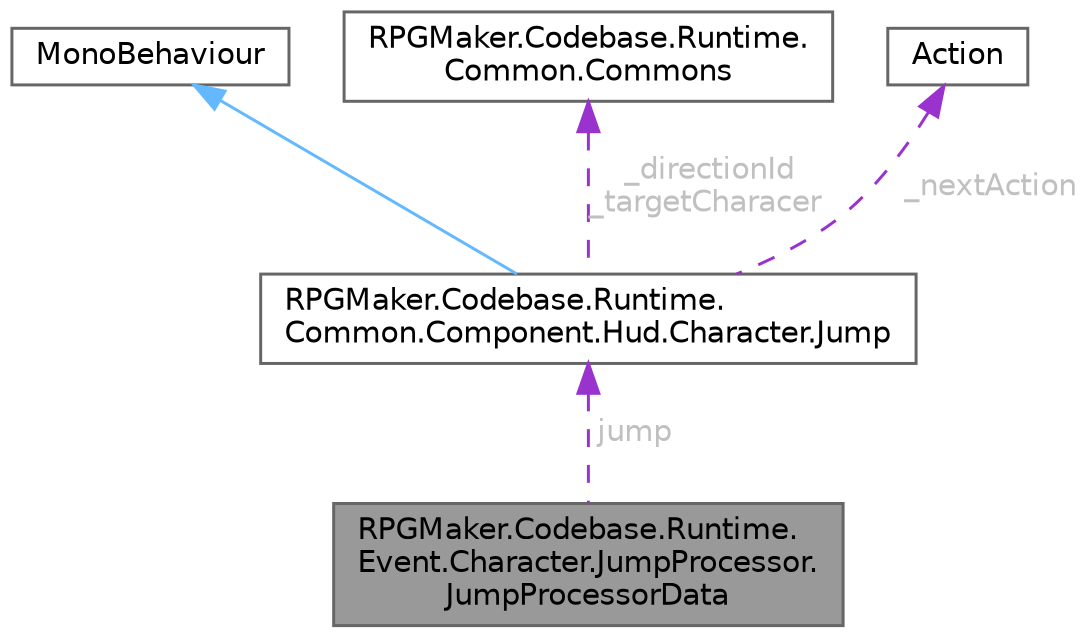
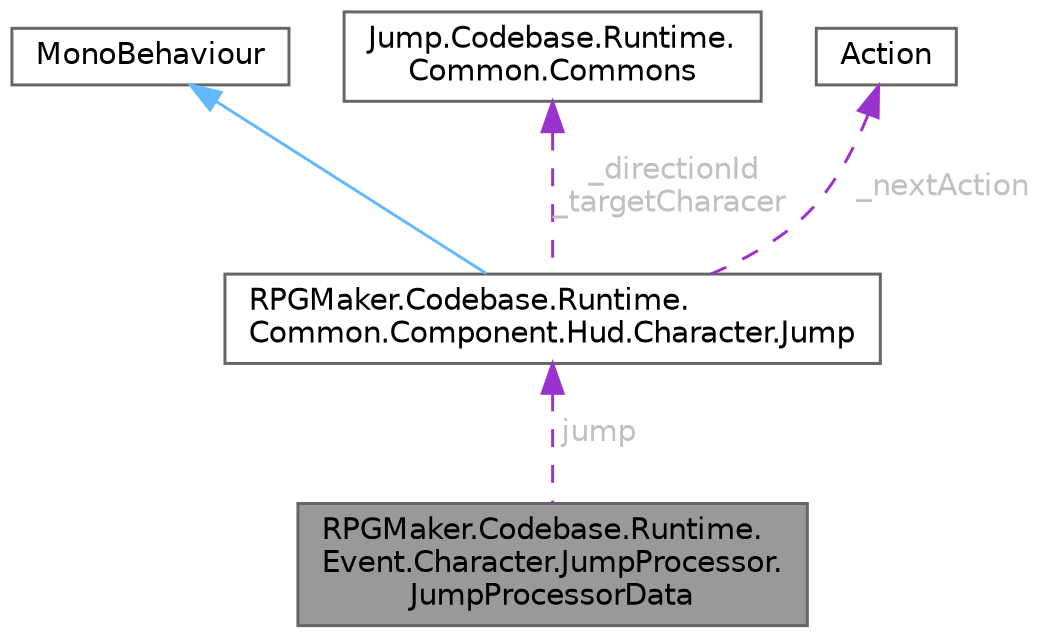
  digraph {
    node [color=gray40 fillcolor=white fontname=Helvetica fontsize=10 shape=box style=filled]
    edge [color=darkorchid3 dir=back fontcolor=grey fontname=Helvetica fontsize=10 labelfontname=Helvetica labelfontsize=10 style=dashed]
    n1 [fillcolor=grey60 fontcolor=black height=0.2 label="RPGMaker.Codebase.Runtime.\lEvent.Character.JumpProcessor.\lJumpProcessorData" width=0.4]
    n2 [height=0.2 label="RPGMaker.Codebase.Runtime.\lCommon.Component.Hud.Character.Jump" width=0.4]
    n3 [height=0.2 label=MonoBehaviour width=0.4]
-   n4 [height=0.2 label="RPGMaker.Codebase.Runtime.\lCommon.Commons" width=0.4]
+   n4 [height=0.2 label="Jump.Codebase.Runtime.\lCommon.Commons" width=0.4]
    n5 [height=0.2 label=Action width=0.4]
    n2 -> n1 [label=" jump"]
    n3 -> n2 [color=steelblue1 style=solid fontcolor=""]
    n4 -> n2 [label=" _directionId\n_targetCharacer"]
    n5 -> n2 [label=" _nextAction"]
  }
